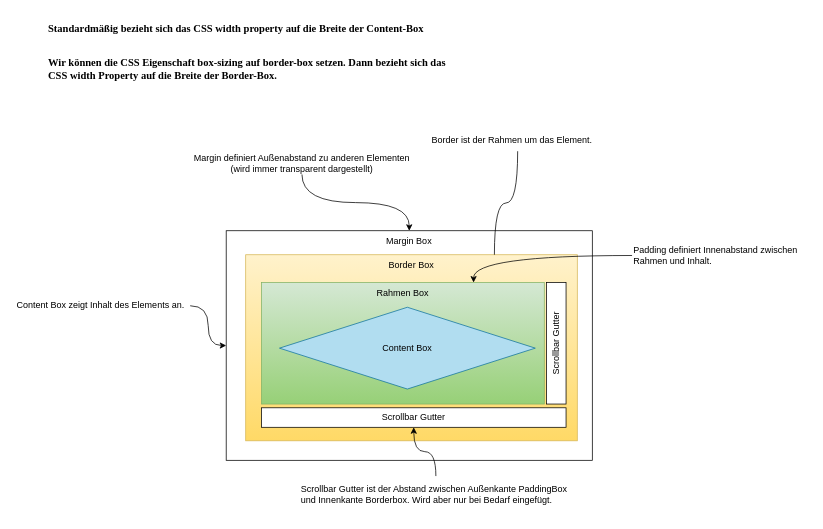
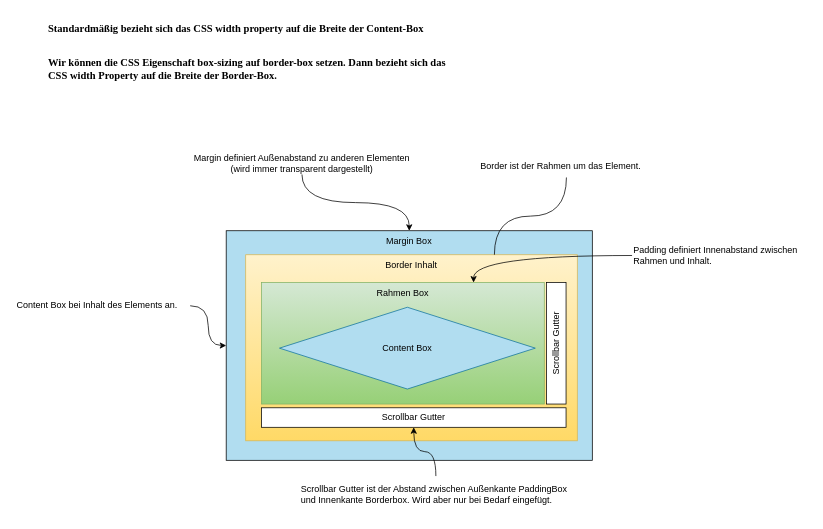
  <mxCell id="0" />
  <mxCell id="1" parent="0" />
- <mxCell id="2" value="Margin Box" style="rounded=0;whiteSpace=wrap;html=1;verticalAlign=top;" vertex="1" parent="1"><mxGeometry x="301" y="307" width="488" height="306" as="geometry" /></mxCell>
- <mxCell id="3" value="Border Box" style="rounded=0;whiteSpace=wrap;html=1;verticalAlign=top;fillColor=#fff2cc;gradientColor=#ffd966;strokeColor=#d6b656;" vertex="1" parent="1"><mxGeometry x="327" y="339" width="442" height="248" as="geometry" /></mxCell>
+ <mxCell id="2" value="Margin Box" style="rounded=0;whiteSpace=wrap;html=1;verticalAlign=top;fillColor=#b1ddf0;" vertex="1" parent="1"><mxGeometry x="301" y="307" width="488" height="306" as="geometry" /></mxCell>
+ <mxCell id="3" value="Border Inhalt" style="rounded=0;whiteSpace=wrap;html=1;verticalAlign=top;fillColor=#fff2cc;gradientColor=#ffd966;strokeColor=#d6b656;" vertex="1" parent="1"><mxGeometry x="327" y="339" width="442" height="248" as="geometry" /></mxCell>
  <mxCell id="4" value="Rahmen Box" style="rounded=0;whiteSpace=wrap;html=1;labelPosition=center;verticalLabelPosition=middle;align=center;verticalAlign=top;fillColor=#d5e8d4;gradientColor=#97d077;strokeColor=#82b366;" vertex="1" parent="1"><mxGeometry x="348" y="376" width="377" height="162" as="geometry" /></mxCell>
  <mxCell id="5" value="Scrollbar Gutter" style="rounded=0;whiteSpace=wrap;html=1;direction=south;horizontal=0;" vertex="1" parent="1"><mxGeometry x="728" y="376" width="26" height="162" as="geometry" /></mxCell>
  <mxCell id="6" value="Scrollbar Gutter" style="rounded=0;whiteSpace=wrap;html=1;direction=west;horizontal=1;" vertex="1" parent="1"><mxGeometry x="348" y="543" width="406" height="26" as="geometry" /></mxCell>
  <mxCell id="7" value="Content Box" style="rhombus;whiteSpace=wrap;html=1;fillColor=#b1ddf0;strokeColor=#10739e;" vertex="1" parent="1"><mxGeometry x="372" y="409" width="341" height="109" as="geometry" /></mxCell>
  <mxCell id="8" style="edgeStyle=orthogonalEdgeStyle;rounded=0;orthogonalLoop=1;jettySize=auto;html=1;entryX=0.5;entryY=0;entryDx=0;entryDy=0;curved=1;" edge="1" parent="1" source="9" target="2"><mxGeometry relative="1" as="geometry" /></mxCell>
  <mxCell id="9" value="Margin definiert Außenabstand zu anderen Elementen&lt;br&gt;(wird immer transparent dargestellt)" style="text;html=1;align=center;verticalAlign=middle;whiteSpace=wrap;rounded=0;" vertex="1" parent="1"><mxGeometry x="241" y="202" width="322" height="30" as="geometry" /></mxCell>
  <mxCell id="10" style="edgeStyle=orthogonalEdgeStyle;rounded=0;orthogonalLoop=1;jettySize=auto;html=1;entryX=0.75;entryY=0;entryDx=0;entryDy=0;strokeColor=default;align=center;verticalAlign=middle;fontFamily=Helvetica;fontSize=11;fontColor=default;labelBackgroundColor=default;endArrow=none;curved=1;" edge="1" parent="1" source="11" target="3"><mxGeometry relative="1" as="geometry" /></mxCell>
- <mxCell id="11" value="Border ist der Rahmen um das Element." style="text;html=1;align=left;verticalAlign=middle;whiteSpace=wrap;rounded=0;" vertex="1" parent="1"><mxGeometry x="573" y="171" width="233" height="30" as="geometry" /></mxCell>
+ <mxCell id="11" value="Border ist der Rahmen um das Element." style="text;html=1;align=left;verticalAlign=middle;whiteSpace=wrap;rounded=0;" vertex="1" parent="1"><mxGeometry x="638" y="206" width="233" height="30" as="geometry" /></mxCell>
  <mxCell id="12" style="edgeStyle=orthogonalEdgeStyle;rounded=0;orthogonalLoop=1;jettySize=auto;html=1;entryX=0.75;entryY=0;entryDx=0;entryDy=0;strokeColor=default;align=center;verticalAlign=middle;fontFamily=Helvetica;fontSize=11;fontColor=default;labelBackgroundColor=default;endArrow=classic;curved=1;" edge="1" parent="1" source="13" target="4"><mxGeometry relative="1" as="geometry" /></mxCell>
  <mxCell id="13" value="Padding definiert Innenabstand zwischen Rahmen und Inhalt." style="text;html=1;align=left;verticalAlign=middle;whiteSpace=wrap;rounded=0;" vertex="1" parent="1"><mxGeometry x="842" y="325" width="233" height="30" as="geometry" /></mxCell>
  <mxCell id="14" style="edgeStyle=orthogonalEdgeStyle;rounded=0;orthogonalLoop=1;jettySize=auto;html=1;strokeColor=default;align=center;verticalAlign=middle;fontFamily=Helvetica;fontSize=11;fontColor=default;labelBackgroundColor=default;endArrow=classic;curved=1;" edge="1" parent="1" source="15" target="2"><mxGeometry relative="1" as="geometry" /></mxCell>
- <mxCell id="15" value="Content Box zeigt Inhalt des Elements an." style="text;html=1;align=left;verticalAlign=middle;whiteSpace=wrap;rounded=0;" vertex="1" parent="1"><mxGeometry x="20" y="392" width="233" height="30" as="geometry" /></mxCell>
+ <mxCell id="15" value="Content Box bei Inhalt des Elements an." style="text;html=1;align=left;verticalAlign=middle;whiteSpace=wrap;rounded=0;" vertex="1" parent="1"><mxGeometry x="20" y="392" width="233" height="30" as="geometry" /></mxCell>
  <mxCell id="16" style="edgeStyle=orthogonalEdgeStyle;rounded=0;orthogonalLoop=1;jettySize=auto;html=1;strokeColor=default;align=center;verticalAlign=middle;fontFamily=Helvetica;fontSize=11;fontColor=default;labelBackgroundColor=default;endArrow=classic;curved=1;" edge="1" parent="1" source="17" target="6"><mxGeometry relative="1" as="geometry" /></mxCell>
  <mxCell id="17" value="Scrollbar Gutter ist der Abstand zwischen Außenkante PaddingBox und Innenkante Borderbox. Wird aber nur bei Bedarf eingefügt." style="text;html=1;align=left;verticalAlign=middle;whiteSpace=wrap;rounded=0;" vertex="1" parent="1"><mxGeometry x="399" y="634" width="363" height="49" as="geometry" /></mxCell>
  <mxCell id="18" value="&lt;b style=&quot;font-size: 14px;&quot;&gt;Standardmäßig bezieht sich das CSS width property auf die Breite der Content-Box&lt;/b&gt;" style="text;html=1;align=left;verticalAlign=middle;whiteSpace=wrap;rounded=0;fontFamily=Verdana;fontSize=14;fontColor=default;labelBackgroundColor=default;" vertex="1" parent="1"><mxGeometry x="62" y="20" width="539" height="38" as="geometry" /></mxCell>
  <mxCell id="19" value="&lt;b style=&quot;font-size: 14px;&quot;&gt;Wir können die CSS Eigenschaft box-sizing auf border-box setzen. Dann bezieht sich das CSS width Property auf die Breite der Border-Box.&lt;/b&gt;" style="text;html=1;align=left;verticalAlign=middle;whiteSpace=wrap;rounded=0;fontFamily=Verdana;fontSize=14;fontColor=default;labelBackgroundColor=default;" vertex="1" parent="1"><mxGeometry x="62" y="58" width="539" height="68" as="geometry" /></mxCell>
